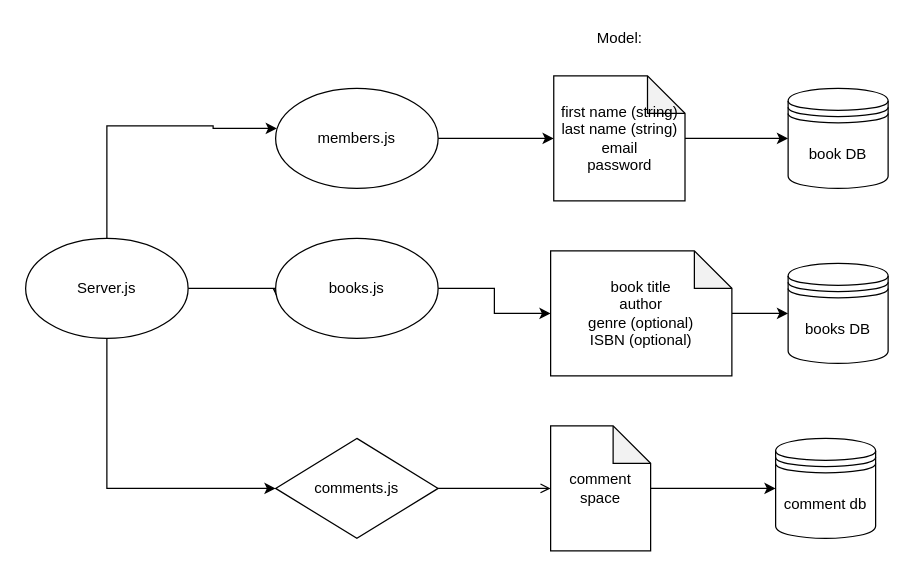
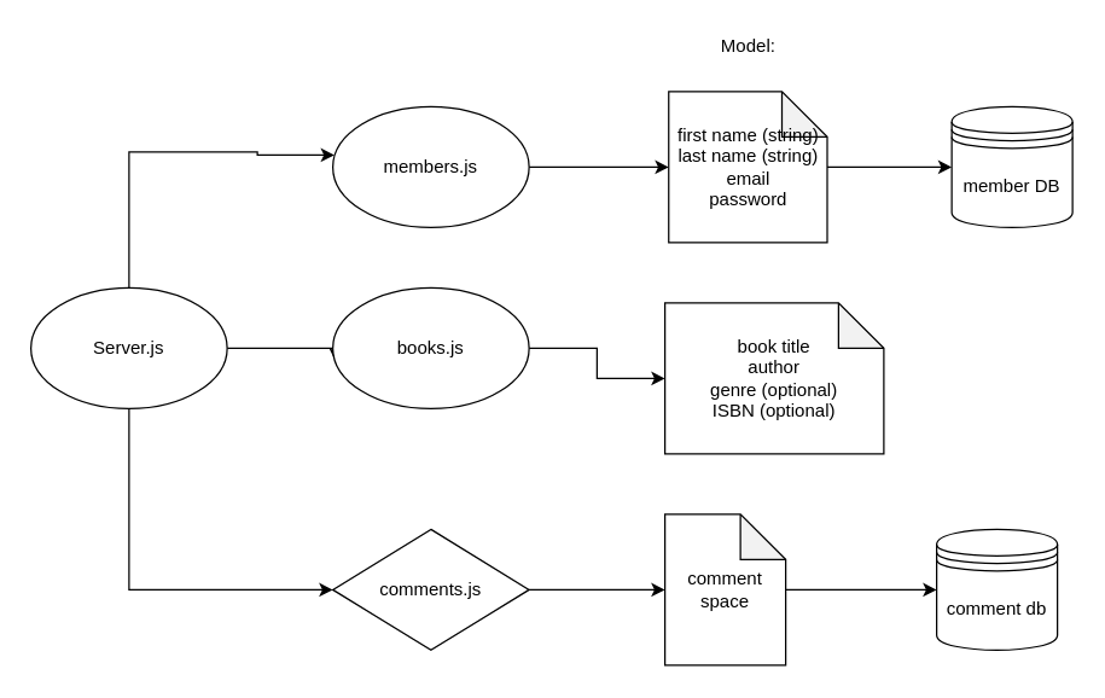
  <mxCell id="0" />
  <mxCell id="1" parent="0" />
  <mxCell id="2" style="edgeStyle=orthogonalEdgeStyle;rounded=0;orthogonalLoop=1;jettySize=auto;html=1;entryX=0.008;entryY=0.4;entryDx=0;entryDy=0;entryPerimeter=0;" parent="1" source="5" target="8" edge="1"><mxGeometry relative="1" as="geometry"><Array as="points"><mxPoint x="85" y="100" /><mxPoint x="170" y="100" /><mxPoint x="170" y="102" /></Array></mxGeometry></mxCell>
  <mxCell id="3" style="edgeStyle=orthogonalEdgeStyle;rounded=0;orthogonalLoop=1;jettySize=auto;html=1;entryX=0.015;entryY=0.613;entryDx=0;entryDy=0;entryPerimeter=0;" parent="1" source="5" target="10" edge="1"><mxGeometry relative="1" as="geometry"><mxPoint x="210" y="360" as="targetPoint" /><Array as="points"><mxPoint x="222" y="230" /></Array></mxGeometry></mxCell>
  <mxCell id="4" style="edgeStyle=orthogonalEdgeStyle;rounded=0;orthogonalLoop=1;jettySize=auto;html=1;exitX=0.5;exitY=1;exitDx=0;exitDy=0;entryX=0;entryY=0.5;entryDx=0;entryDy=0;" edge="1" parent="1" source="5" target="19"><mxGeometry relative="1" as="geometry" /></mxCell>
  <mxCell id="5" value="Server.js" style="ellipse;whiteSpace=wrap;html=1;" parent="1" vertex="1"><mxGeometry x="20" y="190" width="130" height="80" as="geometry" /></mxCell>
  <mxCell id="6" value="&lt;i class=&quot;fab fa-python&quot;&gt;&lt;/i&gt;" style="text;whiteSpace=wrap;html=1;" parent="1" vertex="1"><mxGeometry x="290" y="100" width="30" height="20" as="geometry" /></mxCell>
  <mxCell id="7" value="" style="edgeStyle=orthogonalEdgeStyle;rounded=0;orthogonalLoop=1;jettySize=auto;html=1;" parent="1" source="8" target="12" edge="1"><mxGeometry relative="1" as="geometry" /></mxCell>
  <mxCell id="8" value="members.js" style="ellipse;whiteSpace=wrap;html=1;" parent="1" vertex="1"><mxGeometry x="220" y="70" width="130" height="80" as="geometry" /></mxCell>
  <mxCell id="9" value="" style="edgeStyle=orthogonalEdgeStyle;rounded=0;orthogonalLoop=1;jettySize=auto;html=1;" parent="1" source="10" target="14" edge="1"><mxGeometry relative="1" as="geometry" /></mxCell>
  <mxCell id="10" value="books.js" style="ellipse;whiteSpace=wrap;html=1;" parent="1" vertex="1"><mxGeometry x="220" y="190" width="130" height="80" as="geometry" /></mxCell>
  <mxCell id="11" style="edgeStyle=orthogonalEdgeStyle;rounded=0;orthogonalLoop=1;jettySize=auto;html=1;entryX=0;entryY=0.5;entryDx=0;entryDy=0;" parent="1" source="12" target="16" edge="1"><mxGeometry relative="1" as="geometry" /></mxCell>
  <mxCell id="12" value="first name (string)&lt;br&gt;last name (string)&lt;br&gt;email&lt;br&gt;password" style="shape=note;whiteSpace=wrap;html=1;backgroundOutline=1;darkOpacity=0.05;" parent="1" vertex="1"><mxGeometry x="442.5" y="60" width="105" height="100" as="geometry" /></mxCell>
- <mxCell id="13" style="edgeStyle=orthogonalEdgeStyle;rounded=0;orthogonalLoop=1;jettySize=auto;html=1;entryX=0;entryY=0.5;entryDx=0;entryDy=0;" parent="1" source="14" target="17" edge="1"><mxGeometry relative="1" as="geometry" /></mxCell>
  <mxCell id="14" value="book title&lt;br&gt;author&lt;br&gt;genre (optional) &lt;br&gt;ISBN (optional)" style="shape=note;whiteSpace=wrap;html=1;backgroundOutline=1;darkOpacity=0.05;" parent="1" vertex="1"><mxGeometry x="440" y="200" width="145" height="100" as="geometry" /></mxCell>
  <mxCell id="15" value="Model:" style="text;html=1;align=center;verticalAlign=middle;resizable=0;points=[];autosize=1;" parent="1" vertex="1"><mxGeometry x="470" y="20" width="50" height="20" as="geometry" /></mxCell>
- <mxCell id="16" value="book DB&lt;br&gt;" style="shape=datastore;whiteSpace=wrap;html=1;" parent="1" vertex="1"><mxGeometry x="630" y="70" width="80" height="80" as="geometry" /></mxCell>
- <mxCell id="17" value="books DB" style="shape=datastore;whiteSpace=wrap;html=1;" parent="1" vertex="1"><mxGeometry x="630" y="210" width="80" height="80" as="geometry" /></mxCell>
- <mxCell id="18" value="" style="edgeStyle=orthogonalEdgeStyle;rounded=0;orthogonalLoop=1;jettySize=auto;html=1;endArrow=open;" edge="1" parent="1" source="19" target="21"><mxGeometry relative="1" as="geometry" /></mxCell>
+ <mxCell id="16" value="member DB&lt;br&gt;" style="shape=datastore;whiteSpace=wrap;html=1;" parent="1" vertex="1"><mxGeometry x="630" y="70" width="80" height="80" as="geometry" /></mxCell>
+ <mxCell id="18" value="" style="edgeStyle=orthogonalEdgeStyle;rounded=0;orthogonalLoop=1;jettySize=auto;html=1;" edge="1" parent="1" source="19" target="21"><mxGeometry relative="1" as="geometry" /></mxCell>
  <mxCell id="19" value="comments.js" style="rhombus;whiteSpace=wrap;html=1;" vertex="1" parent="1"><mxGeometry x="220" y="350" width="130" height="80" as="geometry" /></mxCell>
  <mxCell id="20" value="" style="edgeStyle=orthogonalEdgeStyle;rounded=0;orthogonalLoop=1;jettySize=auto;html=1;" edge="1" parent="1" source="21" target="22"><mxGeometry relative="1" as="geometry" /></mxCell>
  <mxCell id="21" value="comment space" style="shape=note;whiteSpace=wrap;html=1;backgroundOutline=1;darkOpacity=0.05;" vertex="1" parent="1"><mxGeometry x="440" y="340" width="80" height="100" as="geometry" /></mxCell>
  <mxCell id="22" value="comment db" style="shape=datastore;whiteSpace=wrap;html=1;" vertex="1" parent="1"><mxGeometry x="620" y="350" width="80" height="80" as="geometry" /></mxCell>
